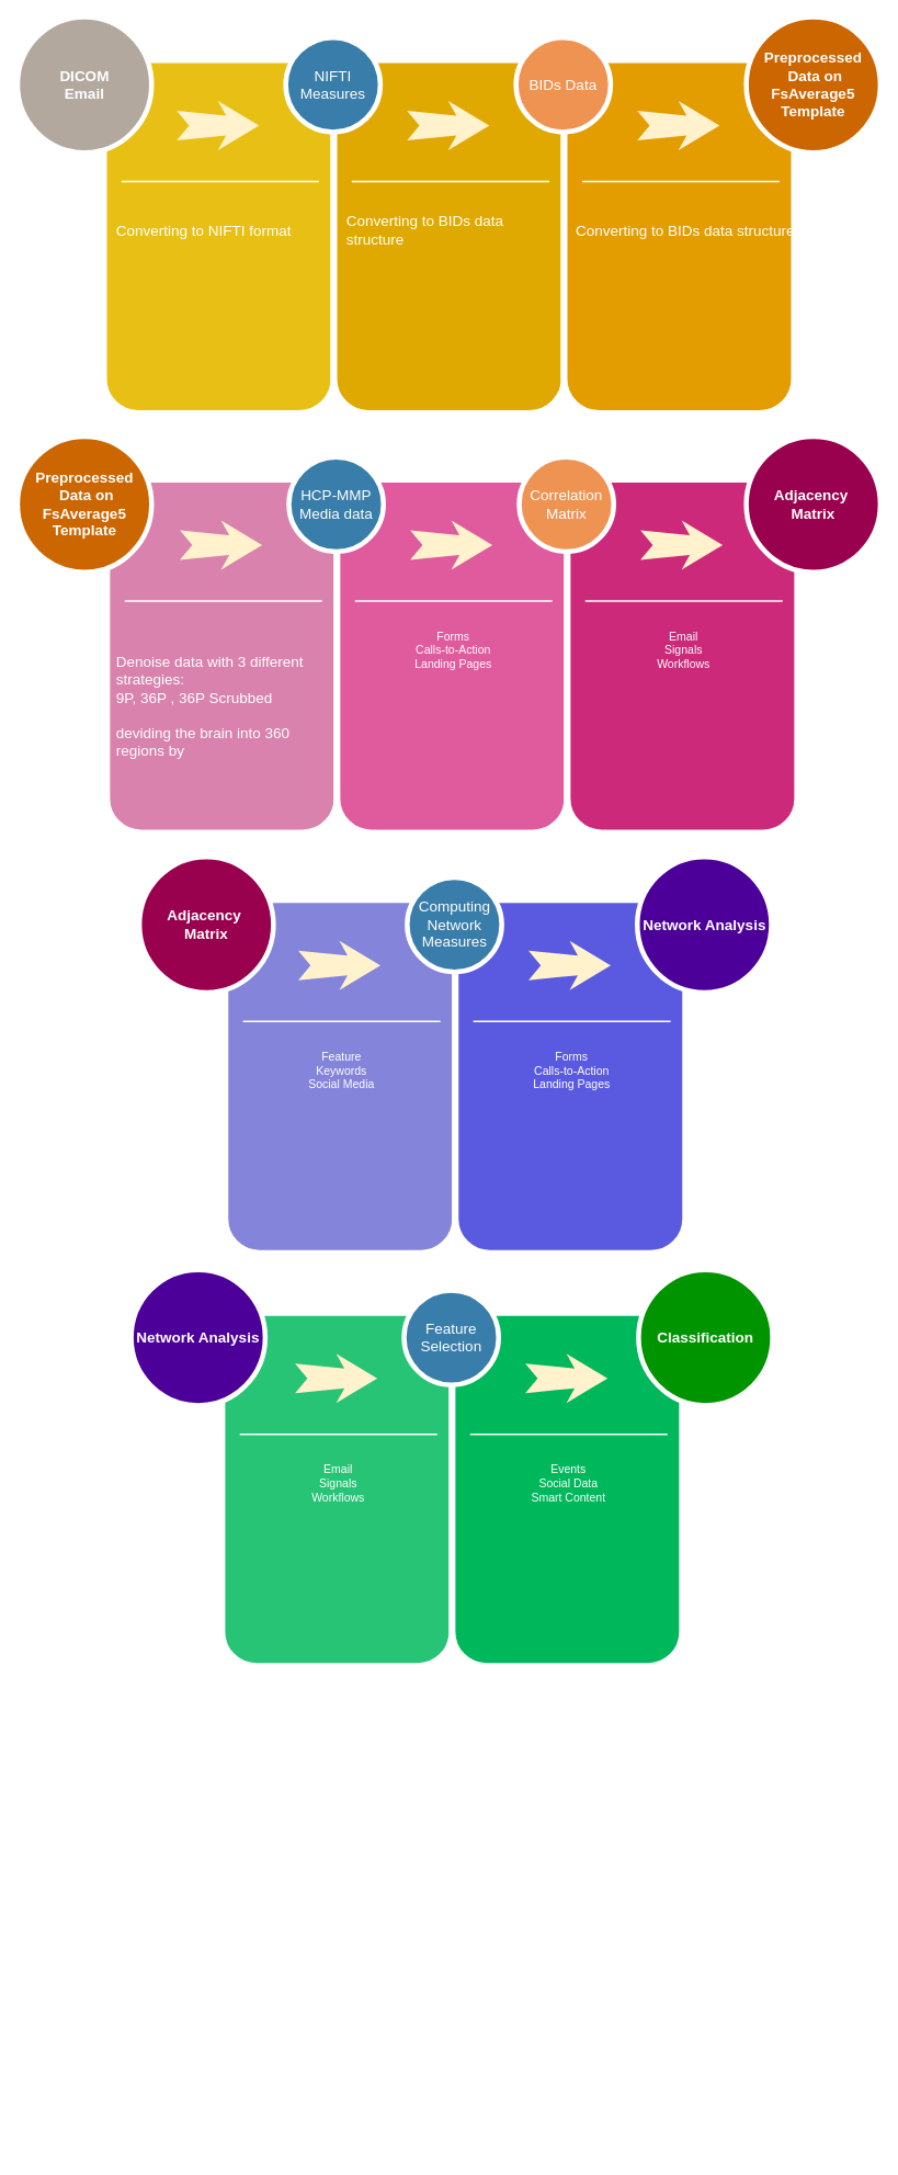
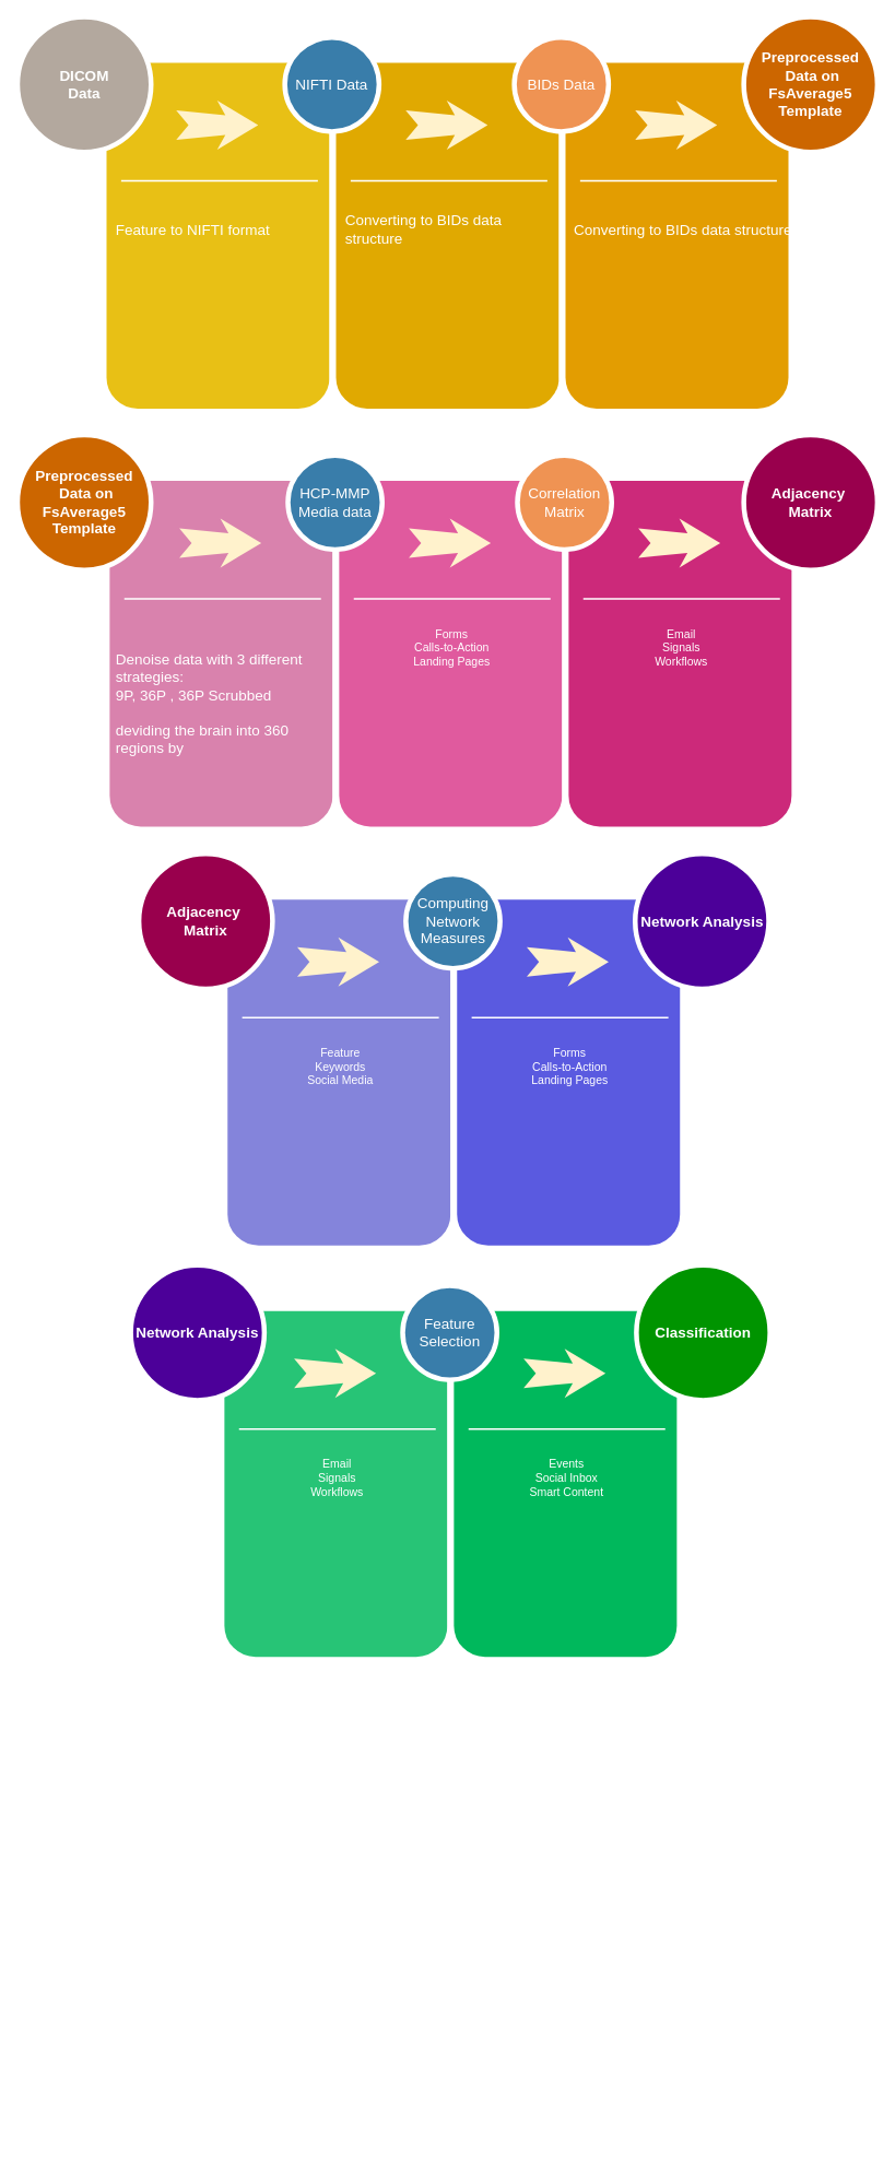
  <mxCell id="0" />
  <mxCell id="1" parent="0" />
  <mxCell id="2" value="" style="whiteSpace=wrap;html=1;rounded=1;shadow=0;strokeWidth=8;fontSize=20;align=center;fillColor=#E8C015;strokeColor=#FFFFFF;" parent="1" vertex="1"><mxGeometry x="125.5" y="72" width="280" height="430" as="geometry" /></mxCell>
- <mxCell id="3" value="&lt;font style=&quot;font-size: 18px&quot;&gt;Converting to NIFTI format&lt;/font&gt;" style="text;html=1;strokeColor=none;fillColor=none;align=left;verticalAlign=middle;whiteSpace=wrap;rounded=0;shadow=0;fontSize=14;fontColor=#FFFFFF;" parent="1" vertex="1"><mxGeometry x="139" y="235" width="268.33" height="90" as="geometry" /></mxCell>
+ <mxCell id="3" value="&lt;font style=&quot;font-size: 18px&quot;&gt;Feature to NIFTI format&lt;/font&gt;" style="text;html=1;strokeColor=none;fillColor=none;align=left;verticalAlign=middle;whiteSpace=wrap;rounded=0;shadow=0;fontSize=14;fontColor=#FFFFFF;" parent="1" vertex="1"><mxGeometry x="139" y="235" width="268.33" height="90" as="geometry" /></mxCell>
  <mxCell id="4" value="" style="line;strokeWidth=2;html=1;rounded=0;shadow=0;fontSize=27;align=center;fillColor=none;strokeColor=#FFFFFF;" parent="1" vertex="1"><mxGeometry x="147.33" y="215" width="240" height="10" as="geometry" /></mxCell>
- <mxCell id="5" value="&lt;font style=&quot;font-size: 18px&quot;&gt;&lt;b&gt;DICOM &lt;br&gt;Email&lt;/b&gt;&lt;/font&gt;" style="ellipse;whiteSpace=wrap;html=1;rounded=0;shadow=0;strokeWidth=6;fontSize=14;align=center;fillColor=#B3A89E;strokeColor=#FFFFFF;fontColor=#FFFFFF;" parent="1" vertex="1"><mxGeometry x="20.83" y="20" width="163" height="165" as="geometry" /></mxCell>
+ <mxCell id="5" value="&lt;font style=&quot;font-size: 18px&quot;&gt;&lt;b&gt;DICOM &lt;br&gt;Data&lt;/b&gt;&lt;/font&gt;" style="ellipse;whiteSpace=wrap;html=1;rounded=0;shadow=0;strokeWidth=6;fontSize=14;align=center;fillColor=#B3A89E;strokeColor=#FFFFFF;fontColor=#FFFFFF;" parent="1" vertex="1"><mxGeometry x="20.83" y="20" width="163" height="165" as="geometry" /></mxCell>
  <mxCell id="6" value="" style="html=1;shadow=0;dashed=0;align=center;verticalAlign=middle;shape=mxgraph.arrows2.stylisedArrow;dy=0.6;dx=40;notch=15;feather=0.4;rounded=0;strokeWidth=1;fontSize=27;strokeColor=none;fillColor=#fff2cc;" parent="1" vertex="1"><mxGeometry x="214.5" y="122" width="100" height="60" as="geometry" /></mxCell>
  <mxCell id="7" value="" style="whiteSpace=wrap;html=1;rounded=1;shadow=0;strokeWidth=8;fontSize=20;align=center;fillColor=#E0A901;strokeColor=#FFFFFF;" parent="1" vertex="1"><mxGeometry x="405.5" y="72" width="280" height="430" as="geometry" /></mxCell>
  <mxCell id="8" value="&lt;font style=&quot;font-size: 18px&quot;&gt;Converting to BIDs data &lt;br&gt;structure&lt;/font&gt;" style="text;html=1;strokeColor=none;fillColor=none;align=left;verticalAlign=middle;whiteSpace=wrap;rounded=0;shadow=0;fontSize=14;fontColor=#FFFFFF;" parent="1" vertex="1"><mxGeometry x="419" y="235" width="268.33" height="90" as="geometry" /></mxCell>
  <mxCell id="9" value="" style="line;strokeWidth=2;html=1;rounded=0;shadow=0;fontSize=27;align=center;fillColor=none;strokeColor=#FFFFFF;" parent="1" vertex="1"><mxGeometry x="427.33" y="215" width="240" height="10" as="geometry" /></mxCell>
- <mxCell id="10" value="&lt;font style=&quot;font-size: 18px&quot;&gt;NIFTI Measures&lt;/font&gt;" style="ellipse;whiteSpace=wrap;html=1;rounded=0;shadow=0;strokeWidth=6;fontSize=14;align=center;fillColor=#397DAA;strokeColor=#FFFFFF;fontColor=#FFFFFF;" parent="1" vertex="1"><mxGeometry x="347" y="45" width="115" height="115" as="geometry" /></mxCell>
+ <mxCell id="10" value="&lt;font style=&quot;font-size: 18px&quot;&gt;NIFTI Data&lt;/font&gt;" style="ellipse;whiteSpace=wrap;html=1;rounded=0;shadow=0;strokeWidth=6;fontSize=14;align=center;fillColor=#397DAA;strokeColor=#FFFFFF;fontColor=#FFFFFF;" parent="1" vertex="1"><mxGeometry x="347" y="45" width="115" height="115" as="geometry" /></mxCell>
  <mxCell id="11" value="" style="html=1;shadow=0;dashed=0;align=center;verticalAlign=middle;shape=mxgraph.arrows2.stylisedArrow;dy=0.6;dx=40;notch=15;feather=0.4;rounded=0;strokeWidth=1;fontSize=27;strokeColor=none;fillColor=#fff2cc;" parent="1" vertex="1"><mxGeometry x="494.5" y="122" width="100" height="60" as="geometry" /></mxCell>
  <mxCell id="12" value="" style="whiteSpace=wrap;html=1;rounded=1;shadow=0;strokeWidth=8;fontSize=20;align=center;fillColor=#E39D01;strokeColor=#FFFFFF;" parent="1" vertex="1"><mxGeometry x="685.5" y="72" width="280" height="430" as="geometry" /></mxCell>
  <mxCell id="13" value="" style="line;strokeWidth=2;html=1;rounded=0;shadow=0;fontSize=27;align=center;fillColor=none;strokeColor=#FFFFFF;" parent="1" vertex="1"><mxGeometry x="707.33" y="215" width="240" height="10" as="geometry" /></mxCell>
  <mxCell id="14" value="&lt;font style=&quot;font-size: 18px&quot;&gt;BIDs Data&lt;/font&gt;" style="ellipse;whiteSpace=wrap;html=1;rounded=0;shadow=0;strokeWidth=6;fontSize=14;align=center;fillColor=#EF9353;strokeColor=#FFFFFF;fontColor=#FFFFFF;" parent="1" vertex="1"><mxGeometry x="627" y="45" width="115" height="115" as="geometry" /></mxCell>
  <mxCell id="15" value="" style="html=1;shadow=0;dashed=0;align=center;verticalAlign=middle;shape=mxgraph.arrows2.stylisedArrow;dy=0.6;dx=40;notch=15;feather=0.4;rounded=0;strokeWidth=1;fontSize=27;strokeColor=none;fillColor=#fff2cc;" parent="1" vertex="1"><mxGeometry x="774.5" y="122" width="100" height="60" as="geometry" /></mxCell>
  <mxCell id="16" value="Email&lt;div&gt;Signals&lt;/div&gt;&lt;div&gt;Workflows&lt;/div&gt;" style="text;html=1;strokeColor=none;fillColor=none;align=center;verticalAlign=middle;whiteSpace=wrap;rounded=0;shadow=0;fontSize=14;fontColor=#FFFFFF;" vertex="1" parent="1"><mxGeometry x="516" y="2532" width="280" height="90" as="geometry" /></mxCell>
  <mxCell id="17" value="" style="line;strokeWidth=2;html=1;rounded=0;shadow=0;fontSize=27;align=center;fillColor=none;strokeColor=#FFFFFF;" vertex="1" parent="1"><mxGeometry x="536" y="2512" width="240" height="10" as="geometry" /></mxCell>
  <mxCell id="18" value="" style="whiteSpace=wrap;html=1;rounded=1;shadow=0;strokeWidth=8;fontSize=20;align=center;fillColor=#D982AD;strokeColor=#FFFFFF;" vertex="1" parent="1"><mxGeometry x="129.33" y="582" width="280" height="430" as="geometry" /></mxCell>
  <mxCell id="19" value="&lt;div style=&quot;text-align: left&quot;&gt;&lt;span style=&quot;font-size: 18px&quot;&gt;Denoise data with 3 different strategies:&lt;/span&gt;&lt;/div&gt;&lt;font style=&quot;font-size: 18px&quot;&gt;&lt;div style=&quot;text-align: left&quot;&gt;&lt;span&gt;9P, 36P , 36P Scrubbed&lt;/span&gt;&lt;/div&gt;&lt;div style=&quot;text-align: left&quot;&gt;&lt;span&gt;&lt;br&gt;&lt;/span&gt;&lt;/div&gt;&lt;div style=&quot;text-align: left&quot;&gt;deviding the brain into 360 regions by&amp;nbsp;&lt;/div&gt;&lt;/font&gt;" style="text;html=1;strokeColor=none;fillColor=none;align=center;verticalAlign=middle;whiteSpace=wrap;rounded=0;shadow=0;fontSize=14;fontColor=#FFFFFF;" vertex="1" parent="1"><mxGeometry x="140" y="745" width="272.16" height="227" as="geometry" /></mxCell>
  <mxCell id="20" value="" style="line;strokeWidth=2;html=1;rounded=0;shadow=0;fontSize=27;align=center;fillColor=none;strokeColor=#FFFFFF;" vertex="1" parent="1"><mxGeometry x="151.16" y="725" width="240" height="10" as="geometry" /></mxCell>
  <mxCell id="21" value="" style="html=1;shadow=0;dashed=0;align=center;verticalAlign=middle;shape=mxgraph.arrows2.stylisedArrow;dy=0.6;dx=40;notch=15;feather=0.4;rounded=0;strokeWidth=1;fontSize=27;strokeColor=none;fillColor=#fff2cc;" vertex="1" parent="1"><mxGeometry x="218.33" y="632" width="100" height="60" as="geometry" /></mxCell>
  <mxCell id="22" value="" style="whiteSpace=wrap;html=1;rounded=1;shadow=0;strokeWidth=8;fontSize=20;align=center;fillColor=#E05A9E;strokeColor=#FFFFFF;" vertex="1" parent="1"><mxGeometry x="409.33" y="582" width="280" height="430" as="geometry" /></mxCell>
  <mxCell id="23" value="Forms&lt;div&gt;Calls-to-Action&lt;/div&gt;&lt;div&gt;Landing Pages&lt;/div&gt;" style="text;html=1;strokeColor=none;fillColor=none;align=center;verticalAlign=middle;whiteSpace=wrap;rounded=0;shadow=0;fontSize=14;fontColor=#FFFFFF;" vertex="1" parent="1"><mxGeometry x="411.16" y="745" width="280" height="90" as="geometry" /></mxCell>
  <mxCell id="24" value="" style="line;strokeWidth=2;html=1;rounded=0;shadow=0;fontSize=27;align=center;fillColor=none;strokeColor=#FFFFFF;" vertex="1" parent="1"><mxGeometry x="431.16" y="725" width="240" height="10" as="geometry" /></mxCell>
  <mxCell id="25" value="&lt;font style=&quot;font-size: 18px&quot;&gt;HCP-MMP&lt;br&gt;Media data&lt;/font&gt;" style="ellipse;whiteSpace=wrap;html=1;rounded=0;shadow=0;strokeWidth=6;fontSize=14;align=center;fillColor=#397DAA;strokeColor=#FFFFFF;fontColor=#FFFFFF;" vertex="1" parent="1"><mxGeometry x="350.83" y="555" width="115" height="115" as="geometry" /></mxCell>
  <mxCell id="26" value="" style="html=1;shadow=0;dashed=0;align=center;verticalAlign=middle;shape=mxgraph.arrows2.stylisedArrow;dy=0.6;dx=40;notch=15;feather=0.4;rounded=0;strokeWidth=1;fontSize=27;strokeColor=none;fillColor=#fff2cc;" vertex="1" parent="1"><mxGeometry x="498.33" y="632" width="100" height="60" as="geometry" /></mxCell>
  <mxCell id="27" value="" style="whiteSpace=wrap;html=1;rounded=1;shadow=0;strokeWidth=8;fontSize=20;align=center;fillColor=#CC297A;strokeColor=#FFFFFF;" vertex="1" parent="1"><mxGeometry x="689.33" y="582" width="280" height="430" as="geometry" /></mxCell>
  <mxCell id="28" value="Email&lt;div&gt;Signals&lt;/div&gt;&lt;div&gt;Workflows&lt;/div&gt;" style="text;html=1;strokeColor=none;fillColor=none;align=center;verticalAlign=middle;whiteSpace=wrap;rounded=0;shadow=0;fontSize=14;fontColor=#FFFFFF;" vertex="1" parent="1"><mxGeometry x="691.16" y="745" width="280" height="90" as="geometry" /></mxCell>
  <mxCell id="29" value="" style="line;strokeWidth=2;html=1;rounded=0;shadow=0;fontSize=27;align=center;fillColor=none;strokeColor=#FFFFFF;" vertex="1" parent="1"><mxGeometry x="711.16" y="725" width="240" height="10" as="geometry" /></mxCell>
  <mxCell id="30" value="&lt;font style=&quot;font-size: 18px&quot;&gt;Correlation &lt;br&gt;Matrix&lt;/font&gt;" style="ellipse;whiteSpace=wrap;html=1;rounded=0;shadow=0;strokeWidth=6;fontSize=14;align=center;fillColor=#EF9353;strokeColor=#FFFFFF;fontColor=#FFFFFF;" vertex="1" parent="1"><mxGeometry x="630.83" y="555" width="115" height="115" as="geometry" /></mxCell>
  <mxCell id="31" value="" style="html=1;shadow=0;dashed=0;align=center;verticalAlign=middle;shape=mxgraph.arrows2.stylisedArrow;dy=0.6;dx=40;notch=15;feather=0.4;rounded=0;strokeWidth=1;fontSize=27;strokeColor=none;fillColor=#fff2cc;" vertex="1" parent="1"><mxGeometry x="778.33" y="632" width="100" height="60" as="geometry" /></mxCell>
  <mxCell id="32" value="" style="whiteSpace=wrap;html=1;rounded=1;shadow=0;strokeWidth=8;fontSize=20;align=center;fillColor=#8484DB;strokeColor=#FFFFFF;" vertex="1" parent="1"><mxGeometry x="273.16" y="1093" width="280" height="430" as="geometry" /></mxCell>
  <mxCell id="33" value="Feature&lt;div&gt;Keywords&lt;/div&gt;&lt;div&gt;Social Media&lt;/div&gt;" style="text;html=1;strokeColor=none;fillColor=none;align=center;verticalAlign=middle;whiteSpace=wrap;rounded=0;shadow=0;fontSize=14;fontColor=#FFFFFF;" vertex="1" parent="1"><mxGeometry x="274.99" y="1256" width="280" height="90" as="geometry" /></mxCell>
  <mxCell id="34" value="" style="line;strokeWidth=2;html=1;rounded=0;shadow=0;fontSize=27;align=center;fillColor=none;strokeColor=#FFFFFF;" vertex="1" parent="1"><mxGeometry x="294.99" y="1236" width="240" height="10" as="geometry" /></mxCell>
  <mxCell id="35" value="" style="html=1;shadow=0;dashed=0;align=center;verticalAlign=middle;shape=mxgraph.arrows2.stylisedArrow;dy=0.6;dx=40;notch=15;feather=0.4;rounded=0;strokeWidth=1;fontSize=27;strokeColor=none;fillColor=#fff2cc;" vertex="1" parent="1"><mxGeometry x="362.16" y="1143" width="100" height="60" as="geometry" /></mxCell>
  <mxCell id="36" value="" style="whiteSpace=wrap;html=1;rounded=1;shadow=0;strokeWidth=8;fontSize=20;align=center;fillColor=#5A5AE0;strokeColor=#FFFFFF;" vertex="1" parent="1"><mxGeometry x="553.16" y="1093" width="280" height="430" as="geometry" /></mxCell>
  <mxCell id="37" value="Forms&lt;div&gt;Calls-to-Action&lt;/div&gt;&lt;div&gt;Landing Pages&lt;/div&gt;" style="text;html=1;strokeColor=none;fillColor=none;align=center;verticalAlign=middle;whiteSpace=wrap;rounded=0;shadow=0;fontSize=14;fontColor=#FFFFFF;" vertex="1" parent="1"><mxGeometry x="554.99" y="1256" width="280" height="90" as="geometry" /></mxCell>
  <mxCell id="38" value="" style="line;strokeWidth=2;html=1;rounded=0;shadow=0;fontSize=27;align=center;fillColor=none;strokeColor=#FFFFFF;" vertex="1" parent="1"><mxGeometry x="574.99" y="1236" width="240" height="10" as="geometry" /></mxCell>
  <mxCell id="39" value="&lt;font style=&quot;font-size: 18px&quot;&gt;Computing Network &lt;br&gt;Measures&lt;/font&gt;" style="ellipse;whiteSpace=wrap;html=1;rounded=0;shadow=0;strokeWidth=6;fontSize=14;align=center;fillColor=#397DAA;strokeColor=#FFFFFF;fontColor=#FFFFFF;" vertex="1" parent="1"><mxGeometry x="494.66" y="1066" width="115" height="115" as="geometry" /></mxCell>
  <mxCell id="40" value="" style="html=1;shadow=0;dashed=0;align=center;verticalAlign=middle;shape=mxgraph.arrows2.stylisedArrow;dy=0.6;dx=40;notch=15;feather=0.4;rounded=0;strokeWidth=1;fontSize=27;strokeColor=none;fillColor=#fff2cc;" vertex="1" parent="1"><mxGeometry x="642.16" y="1143" width="100" height="60" as="geometry" /></mxCell>
  <mxCell id="41" value="" style="whiteSpace=wrap;html=1;rounded=1;shadow=0;strokeWidth=8;fontSize=20;align=center;fillColor=#27C476;strokeColor=#FFFFFF;" vertex="1" parent="1"><mxGeometry x="269.33" y="1595" width="280" height="430" as="geometry" /></mxCell>
  <mxCell id="42" value="Email&lt;div&gt;Signals&lt;/div&gt;&lt;div&gt;Workflows&lt;/div&gt;" style="text;html=1;strokeColor=none;fillColor=none;align=center;verticalAlign=middle;whiteSpace=wrap;rounded=0;shadow=0;fontSize=14;fontColor=#FFFFFF;" vertex="1" parent="1"><mxGeometry x="271.16" y="1758" width="280" height="90" as="geometry" /></mxCell>
  <mxCell id="43" value="" style="line;strokeWidth=2;html=1;rounded=0;shadow=0;fontSize=27;align=center;fillColor=none;strokeColor=#FFFFFF;" vertex="1" parent="1"><mxGeometry x="291.16" y="1738" width="240" height="10" as="geometry" /></mxCell>
  <mxCell id="44" value="" style="html=1;shadow=0;dashed=0;align=center;verticalAlign=middle;shape=mxgraph.arrows2.stylisedArrow;dy=0.6;dx=40;notch=15;feather=0.4;rounded=0;strokeWidth=1;fontSize=27;strokeColor=none;fillColor=#fff2cc;" vertex="1" parent="1"><mxGeometry x="358.33" y="1645" width="100" height="60" as="geometry" /></mxCell>
  <mxCell id="45" value="" style="whiteSpace=wrap;html=1;rounded=1;shadow=0;strokeWidth=8;fontSize=20;align=center;fillColor=#00B85C;strokeColor=#FFFFFF;" vertex="1" parent="1"><mxGeometry x="549.33" y="1595" width="280" height="430" as="geometry" /></mxCell>
- <mxCell id="46" value="Events&lt;div&gt;Social Data&lt;/div&gt;&lt;div&gt;Smart Content&lt;/div&gt;" style="text;html=1;strokeColor=none;fillColor=none;align=center;verticalAlign=middle;whiteSpace=wrap;rounded=0;shadow=0;fontSize=14;fontColor=#FFFFFF;" vertex="1" parent="1"><mxGeometry x="551.16" y="1758" width="280" height="90" as="geometry" /></mxCell>
+ <mxCell id="46" value="Events&lt;div&gt;Social Inbox&lt;/div&gt;&lt;div&gt;Smart Content&lt;/div&gt;" style="text;html=1;strokeColor=none;fillColor=none;align=center;verticalAlign=middle;whiteSpace=wrap;rounded=0;shadow=0;fontSize=14;fontColor=#FFFFFF;" vertex="1" parent="1"><mxGeometry x="551.16" y="1758" width="280" height="90" as="geometry" /></mxCell>
  <mxCell id="47" value="" style="line;strokeWidth=2;html=1;rounded=0;shadow=0;fontSize=27;align=center;fillColor=none;strokeColor=#FFFFFF;" vertex="1" parent="1"><mxGeometry x="571.16" y="1738" width="240" height="10" as="geometry" /></mxCell>
  <mxCell id="48" value="&lt;font style=&quot;font-size: 18px&quot;&gt;Feature &lt;br&gt;Selection&lt;/font&gt;" style="ellipse;whiteSpace=wrap;html=1;rounded=0;shadow=0;strokeWidth=6;fontSize=14;align=center;fillColor=#397DAA;strokeColor=#FFFFFF;fontColor=#FFFFFF;" vertex="1" parent="1"><mxGeometry x="490.83" y="1568" width="115" height="115" as="geometry" /></mxCell>
  <mxCell id="49" value="" style="html=1;shadow=0;dashed=0;align=center;verticalAlign=middle;shape=mxgraph.arrows2.stylisedArrow;dy=0.6;dx=40;notch=15;feather=0.4;rounded=0;strokeWidth=1;fontSize=27;strokeColor=none;fillColor=#fff2cc;" vertex="1" parent="1"><mxGeometry x="638.33" y="1645" width="100" height="60" as="geometry" /></mxCell>
  <mxCell id="50" value="&lt;font style=&quot;font-size: 18px&quot;&gt;&lt;b&gt;Preprocessed&lt;br&gt;&amp;nbsp;Data on FsAverage5 Template&lt;/b&gt;&lt;/font&gt;" style="ellipse;whiteSpace=wrap;html=1;rounded=0;shadow=0;strokeWidth=6;fontSize=14;align=center;fillColor=#CC6600;strokeColor=#FFFFFF;fontColor=#FFFFFF;" vertex="1" parent="1"><mxGeometry x="20.83" y="530" width="163" height="165" as="geometry" /></mxCell>
  <mxCell id="51" value="&lt;font style=&quot;font-size: 18px&quot;&gt;&lt;b&gt;Preprocessed&lt;br&gt;&amp;nbsp;Data on FsAverage5 Template&lt;/b&gt;&lt;/font&gt;" style="ellipse;whiteSpace=wrap;html=1;rounded=0;shadow=0;strokeWidth=6;fontSize=14;align=center;fillColor=#CC6600;strokeColor=#FFFFFF;fontColor=#FFFFFF;" vertex="1" parent="1"><mxGeometry x="907" y="20" width="163" height="165" as="geometry" /></mxCell>
  <mxCell id="52" value="&lt;font style=&quot;font-size: 18px&quot;&gt;&lt;b&gt;Adjacency&amp;nbsp;&lt;br&gt;Matrix&lt;/b&gt;&lt;/font&gt;" style="ellipse;whiteSpace=wrap;html=1;rounded=0;shadow=0;strokeWidth=6;fontSize=14;align=center;fillColor=#99004D;strokeColor=#FFFFFF;fontColor=#FFFFFF;" vertex="1" parent="1"><mxGeometry x="907" y="530" width="163" height="165" as="geometry" /></mxCell>
  <mxCell id="53" value="&lt;font style=&quot;font-size: 18px&quot;&gt;&lt;b&gt;Adjacency&amp;nbsp;&lt;br&gt;Matrix&lt;/b&gt;&lt;/font&gt;" style="ellipse;whiteSpace=wrap;html=1;rounded=0;shadow=0;strokeWidth=6;fontSize=14;align=center;fillColor=#99004D;strokeColor=#FFFFFF;fontColor=#FFFFFF;" vertex="1" parent="1"><mxGeometry x="169" y="1041" width="163" height="165" as="geometry" /></mxCell>
  <mxCell id="54" value="&lt;font style=&quot;font-size: 18px&quot;&gt;&lt;b&gt;Network Analysis&lt;/b&gt;&lt;/font&gt;" style="ellipse;whiteSpace=wrap;html=1;rounded=0;shadow=0;strokeWidth=6;fontSize=14;align=center;fillColor=#4C0099;strokeColor=#FFFFFF;fontColor=#FFFFFF;" vertex="1" parent="1"><mxGeometry x="774.5" y="1041" width="163" height="165" as="geometry" /></mxCell>
  <mxCell id="55" value="&lt;b&gt;&lt;font style=&quot;font-size: 18px&quot;&gt;Network Analysis&lt;/font&gt;&lt;/b&gt;" style="ellipse;whiteSpace=wrap;html=1;rounded=0;shadow=0;strokeWidth=6;fontSize=14;align=center;fillColor=#4C0099;strokeColor=#FFFFFF;fontColor=#FFFFFF;" vertex="1" parent="1"><mxGeometry x="159" y="1543" width="163" height="165" as="geometry" /></mxCell>
  <mxCell id="56" value="&lt;font style=&quot;font-size: 18px&quot;&gt;&lt;b&gt;Classification&lt;/b&gt;&lt;/font&gt;" style="ellipse;whiteSpace=wrap;html=1;rounded=0;shadow=0;strokeWidth=6;fontSize=14;align=center;fillColor=#009400;strokeColor=#FFFFFF;fontColor=#FFFFFF;" vertex="1" parent="1"><mxGeometry x="776" y="1543" width="163" height="165" as="geometry" /></mxCell>
  <mxCell id="57" value="&lt;font style=&quot;font-size: 18px&quot;&gt;Converting to BIDs data structure&lt;/font&gt;" style="text;html=1;strokeColor=none;fillColor=none;align=left;verticalAlign=middle;whiteSpace=wrap;rounded=0;shadow=0;fontSize=14;fontColor=#FFFFFF;" vertex="1" parent="1"><mxGeometry x="698.33" y="235" width="280" height="90" as="geometry" /></mxCell>
